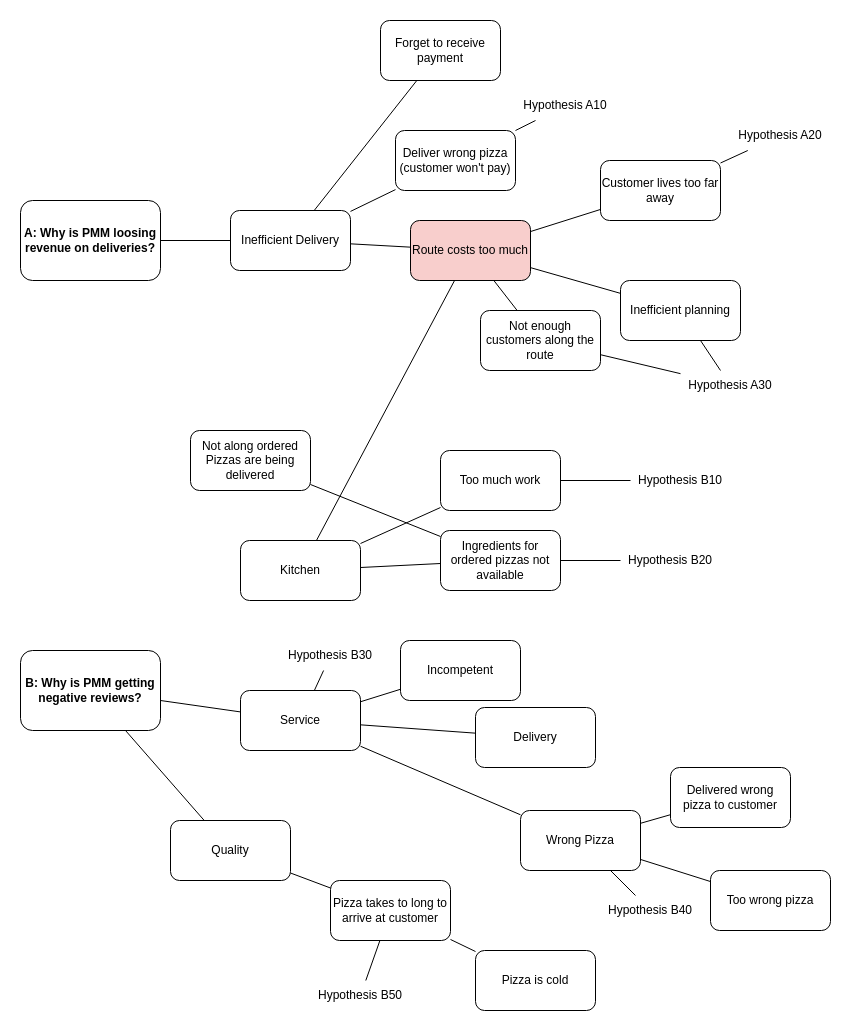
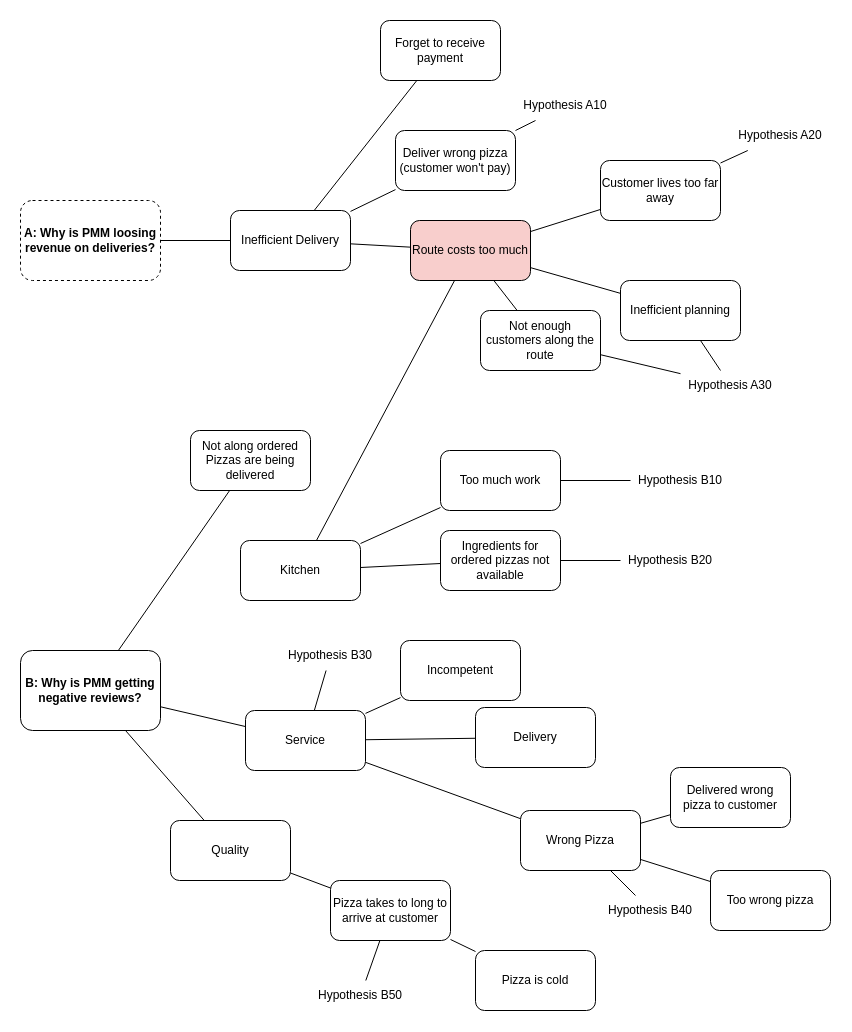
  <mxCell id="0" />
  <mxCell id="1" parent="0" />
  <mxCell id="2" value="Inefficient Delivery" style="rounded=1;whiteSpace=wrap;html=1;" parent="1" vertex="1"><mxGeometry x="230" y="210" width="120" height="60" as="geometry" /></mxCell>
- <mxCell id="3" value="&lt;b&gt;A: Why is PMM loosing revenue on deliveries?&lt;/b&gt;" style="rounded=1;whiteSpace=wrap;html=1;" parent="1" vertex="1"><mxGeometry x="20" y="200" width="140" height="80" as="geometry" /></mxCell>
+ <mxCell id="3" value="&lt;b&gt;A: Why is PMM loosing revenue on deliveries?&lt;/b&gt;" style="rounded=1;whiteSpace=wrap;html=1;dashed=1;" parent="1" vertex="1"><mxGeometry x="20" y="200" width="140" height="80" as="geometry" /></mxCell>
  <mxCell id="4" value="Deliver wrong pizza (customer won't pay)" style="rounded=1;whiteSpace=wrap;html=1;" parent="1" vertex="1"><mxGeometry x="395" y="130" width="120" height="60" as="geometry" /></mxCell>
  <mxCell id="5" value="" style="endArrow=none;html=1;rounded=0;" parent="1" source="2" target="4" edge="1"><mxGeometry width="50" height="50" relative="1" as="geometry"><mxPoint x="346.364" y="220" as="sourcePoint" /><mxPoint x="423.636" y="170" as="targetPoint" /></mxGeometry></mxCell>
  <mxCell id="6" value="" style="endArrow=none;html=1;rounded=0;" parent="1" source="2" target="3" edge="1"><mxGeometry width="50" height="50" relative="1" as="geometry"><mxPoint x="127.308" y="290" as="sourcePoint" /><mxPoint x="242.692" y="490" as="targetPoint" /></mxGeometry></mxCell>
  <mxCell id="7" value="&lt;b&gt;B: Why is PMM getting negative reviews?&lt;/b&gt;" style="rounded=1;whiteSpace=wrap;html=1;" parent="1" vertex="1"><mxGeometry x="20" y="650" width="140" height="80" as="geometry" /></mxCell>
  <mxCell id="8" value="Kitchen" style="rounded=1;whiteSpace=wrap;html=1;" parent="1" vertex="1"><mxGeometry x="240" y="540" width="120" height="60" as="geometry" /></mxCell>
  <mxCell id="9" value="" style="endArrow=none;html=1;rounded=0;" parent="1" source="8" target="33" edge="1"><mxGeometry width="50" height="50" relative="1" as="geometry"><mxPoint x="193" y="1500" as="sourcePoint" /><mxPoint x="130" y="1533.158" as="targetPoint" /></mxGeometry></mxCell>
- <mxCell id="10" value="Service" style="rounded=1;whiteSpace=wrap;html=1;" parent="1" vertex="1"><mxGeometry x="240" y="690" width="120" height="60" as="geometry" /></mxCell>
+ <mxCell id="10" value="Service" style="rounded=1;whiteSpace=wrap;html=1;" parent="1" vertex="1"><mxGeometry x="245" y="710" width="120" height="60" as="geometry" /></mxCell>
  <mxCell id="11" value="" style="endArrow=none;html=1;rounded=0;" parent="1" source="10" target="7" edge="1"><mxGeometry width="50" height="50" relative="1" as="geometry"><mxPoint x="257.5" y="610" as="sourcePoint" /><mxPoint x="170" y="660" as="targetPoint" /></mxGeometry></mxCell>
  <mxCell id="12" value="Delivery" style="rounded=1;whiteSpace=wrap;html=1;" parent="1" vertex="1"><mxGeometry x="475" y="707" width="120" height="60" as="geometry" /></mxCell>
  <mxCell id="13" value="" style="endArrow=none;html=1;rounded=0;" parent="1" source="12" target="10" edge="1"><mxGeometry width="50" height="50" relative="1" as="geometry"><mxPoint x="250" y="721.429" as="sourcePoint" /><mxPoint x="170" y="710" as="targetPoint" /></mxGeometry></mxCell>
  <mxCell id="14" value="Incompetent" style="rounded=1;whiteSpace=wrap;html=1;" parent="1" vertex="1"><mxGeometry x="400" y="640" width="120" height="60" as="geometry" /></mxCell>
  <mxCell id="15" value="" style="endArrow=none;html=1;rounded=0;" parent="1" source="14" target="10" edge="1"><mxGeometry width="50" height="50" relative="1" as="geometry"><mxPoint x="250" y="721.429" as="sourcePoint" /><mxPoint x="170" y="710" as="targetPoint" /></mxGeometry></mxCell>
  <mxCell id="16" value="Ingredients for ordered pizzas not available" style="rounded=1;whiteSpace=wrap;html=1;" parent="1" vertex="1"><mxGeometry x="440" y="530" width="120" height="60" as="geometry" /></mxCell>
  <mxCell id="17" value="Too much work" style="rounded=1;whiteSpace=wrap;html=1;" parent="1" vertex="1"><mxGeometry x="440" y="450" width="120" height="60" as="geometry" /></mxCell>
  <mxCell id="18" value="" style="endArrow=none;html=1;rounded=0;" parent="1" source="16" target="8" edge="1"><mxGeometry width="50" height="50" relative="1" as="geometry"><mxPoint x="257.5" y="610" as="sourcePoint" /><mxPoint x="170" y="660" as="targetPoint" /></mxGeometry></mxCell>
  <mxCell id="19" value="" style="endArrow=none;html=1;rounded=0;" parent="1" source="17" target="8" edge="1"><mxGeometry width="50" height="50" relative="1" as="geometry"><mxPoint x="450" y="573" as="sourcePoint" /><mxPoint x="370" y="577" as="targetPoint" /></mxGeometry></mxCell>
  <mxCell id="20" value="Pizza takes to long to arrive at customer" style="rounded=1;whiteSpace=wrap;html=1;" parent="1" vertex="1"><mxGeometry x="330" y="880" width="120" height="60" as="geometry" /></mxCell>
  <mxCell id="21" value="" style="endArrow=none;html=1;rounded=0;" parent="1" source="20" target="22" edge="1"><mxGeometry width="50" height="50" relative="1" as="geometry"><mxPoint x="250" y="721.429" as="sourcePoint" /><mxPoint x="170" y="710" as="targetPoint" /></mxGeometry></mxCell>
  <mxCell id="22" value="Quality" style="rounded=1;whiteSpace=wrap;html=1;" parent="1" vertex="1"><mxGeometry x="170" y="820" width="120" height="60" as="geometry" /></mxCell>
  <mxCell id="23" value="" style="endArrow=none;html=1;rounded=0;" parent="1" source="22" target="7" edge="1"><mxGeometry width="50" height="50" relative="1" as="geometry"><mxPoint x="250" y="721.429" as="sourcePoint" /><mxPoint x="170" y="710" as="targetPoint" /></mxGeometry></mxCell>
  <mxCell id="24" value="Pizza is cold" style="rounded=1;whiteSpace=wrap;html=1;" parent="1" vertex="1"><mxGeometry x="475" y="950" width="120" height="60" as="geometry" /></mxCell>
  <mxCell id="25" value="" style="endArrow=none;html=1;rounded=0;" parent="1" source="24" target="20" edge="1"><mxGeometry width="50" height="50" relative="1" as="geometry"><mxPoint x="213.75" y="830" as="sourcePoint" /><mxPoint x="135" y="740" as="targetPoint" /></mxGeometry></mxCell>
  <mxCell id="26" value="Wrong Pizza" style="rounded=1;whiteSpace=wrap;html=1;" parent="1" vertex="1"><mxGeometry x="520" y="810" width="120" height="60" as="geometry" /></mxCell>
  <mxCell id="27" value="" style="endArrow=none;html=1;rounded=0;" parent="1" source="26" target="10" edge="1"><mxGeometry width="50" height="50" relative="1" as="geometry"><mxPoint x="250" y="721.429" as="sourcePoint" /><mxPoint x="170" y="710" as="targetPoint" /></mxGeometry></mxCell>
  <mxCell id="28" value="Delivered wrong pizza to customer" style="rounded=1;whiteSpace=wrap;html=1;" parent="1" vertex="1"><mxGeometry x="670" y="767" width="120" height="60" as="geometry" /></mxCell>
  <mxCell id="29" value="" style="endArrow=none;html=1;rounded=0;" parent="1" source="28" target="26" edge="1"><mxGeometry width="50" height="50" relative="1" as="geometry"><mxPoint x="530" y="824.286" as="sourcePoint" /><mxPoint x="370" y="755.714" as="targetPoint" /></mxGeometry></mxCell>
  <mxCell id="30" value="Too wrong pizza" style="rounded=1;whiteSpace=wrap;html=1;" parent="1" vertex="1"><mxGeometry x="710" y="870" width="120" height="60" as="geometry" /></mxCell>
  <mxCell id="31" value="" style="endArrow=none;html=1;rounded=0;" parent="1" source="30" target="26" edge="1"><mxGeometry width="50" height="50" relative="1" as="geometry"><mxPoint x="530" y="824.286" as="sourcePoint" /><mxPoint x="370" y="755.714" as="targetPoint" /></mxGeometry></mxCell>
  <mxCell id="32" value="" style="endArrow=none;html=1;rounded=0;" parent="1" source="2" target="33" edge="1"><mxGeometry width="50" height="50" relative="1" as="geometry"><mxPoint x="243" y="280" as="sourcePoint" /><mxPoint x="403.333" y="300" as="targetPoint" /></mxGeometry></mxCell>
  <mxCell id="33" value="Route costs too much" style="rounded=1;whiteSpace=wrap;html=1;fillColor=#f8cecc;" parent="1" vertex="1"><mxGeometry x="410" y="220" width="120" height="60" as="geometry" /></mxCell>
  <mxCell id="34" value="Inefficient planning" style="rounded=1;whiteSpace=wrap;html=1;" parent="1" vertex="1"><mxGeometry x="620" y="280" width="120" height="60" as="geometry" /></mxCell>
  <mxCell id="35" value="" style="endArrow=none;html=1;rounded=0;" parent="1" source="33" target="34" edge="1"><mxGeometry width="50" height="50" relative="1" as="geometry"><mxPoint x="350" y="205.263" as="sourcePoint" /><mxPoint x="420" y="234.737" as="targetPoint" /></mxGeometry></mxCell>
  <mxCell id="36" value="Customer lives too far away" style="rounded=1;whiteSpace=wrap;html=1;" parent="1" vertex="1"><mxGeometry x="600" y="160" width="120" height="60" as="geometry" /></mxCell>
  <mxCell id="37" value="" style="endArrow=none;html=1;rounded=0;" parent="1" source="33" target="36" edge="1"><mxGeometry width="50" height="50" relative="1" as="geometry"><mxPoint x="540" y="245.714" as="sourcePoint" /><mxPoint x="630" y="224.286" as="targetPoint" /></mxGeometry></mxCell>
  <mxCell id="38" value="Not enough customers along the route" style="rounded=1;whiteSpace=wrap;html=1;" parent="1" vertex="1"><mxGeometry x="480" y="310" width="120" height="60" as="geometry" /></mxCell>
  <mxCell id="39" value="" style="endArrow=none;html=1;rounded=0;" parent="1" source="33" target="38" edge="1"><mxGeometry width="50" height="50" relative="1" as="geometry"><mxPoint x="540" y="280" as="sourcePoint" /><mxPoint x="630" y="310" as="targetPoint" /></mxGeometry></mxCell>
  <mxCell id="40" value="Hypothesis A10" style="text;html=1;strokeColor=none;fillColor=none;align=center;verticalAlign=middle;whiteSpace=wrap;rounded=0;" parent="1" vertex="1"><mxGeometry x="515" y="90" width="100" height="30" as="geometry" /></mxCell>
  <mxCell id="41" value="Hypothesis A20" style="text;html=1;strokeColor=none;fillColor=none;align=center;verticalAlign=middle;whiteSpace=wrap;rounded=0;" parent="1" vertex="1"><mxGeometry x="730" y="120" width="100" height="30" as="geometry" /></mxCell>
  <mxCell id="42" value="Hypothesis A30" style="text;html=1;strokeColor=none;fillColor=none;align=center;verticalAlign=middle;whiteSpace=wrap;rounded=0;" parent="1" vertex="1"><mxGeometry x="680" y="370" width="100" height="30" as="geometry" /></mxCell>
  <mxCell id="43" value="" style="endArrow=none;html=1;rounded=0;" parent="1" source="36" target="41" edge="1"><mxGeometry width="50" height="50" relative="1" as="geometry"><mxPoint x="540" y="241.053" as="sourcePoint" /><mxPoint x="610" y="218.947" as="targetPoint" /></mxGeometry></mxCell>
  <mxCell id="44" value="" style="endArrow=none;html=1;rounded=0;" parent="1" source="42" target="34" edge="1"><mxGeometry width="50" height="50" relative="1" as="geometry"><mxPoint x="730" y="172.5" as="sourcePoint" /><mxPoint x="757.273" y="160" as="targetPoint" /></mxGeometry></mxCell>
  <mxCell id="45" value="" style="endArrow=none;html=1;rounded=0;" parent="1" source="42" target="38" edge="1"><mxGeometry width="50" height="50" relative="1" as="geometry"><mxPoint x="698" y="380" as="sourcePoint" /><mxPoint x="694" y="350" as="targetPoint" /></mxGeometry></mxCell>
  <mxCell id="46" value="" style="endArrow=none;html=1;rounded=0;" parent="1" source="4" target="40" edge="1"><mxGeometry width="50" height="50" relative="1" as="geometry"><mxPoint x="708" y="390" as="sourcePoint" /><mxPoint x="704" y="360" as="targetPoint" /></mxGeometry></mxCell>
  <mxCell id="47" value="Hypothesis B10" style="text;html=1;strokeColor=none;fillColor=none;align=center;verticalAlign=middle;whiteSpace=wrap;rounded=0;" parent="1" vertex="1"><mxGeometry x="630" y="465" width="100" height="30" as="geometry" /></mxCell>
  <mxCell id="48" value="Hypothesis B20" style="text;html=1;strokeColor=none;fillColor=none;align=center;verticalAlign=middle;whiteSpace=wrap;rounded=0;" parent="1" vertex="1"><mxGeometry x="620" y="545" width="100" height="30" as="geometry" /></mxCell>
  <mxCell id="49" value="" style="endArrow=none;html=1;rounded=0;" parent="1" source="47" target="17" edge="1"><mxGeometry width="50" height="50" relative="1" as="geometry"><mxPoint x="450" y="517" as="sourcePoint" /><mxPoint x="370" y="553" as="targetPoint" /></mxGeometry></mxCell>
  <mxCell id="50" value="" style="endArrow=none;html=1;rounded=0;" parent="1" source="48" target="16" edge="1"><mxGeometry width="50" height="50" relative="1" as="geometry"><mxPoint x="640" y="490" as="sourcePoint" /><mxPoint x="570" y="490" as="targetPoint" /></mxGeometry></mxCell>
  <mxCell id="51" value="Hypothesis B30" style="text;html=1;strokeColor=none;fillColor=none;align=center;verticalAlign=middle;whiteSpace=wrap;rounded=0;" parent="1" vertex="1"><mxGeometry x="280" y="640" width="100" height="30" as="geometry" /></mxCell>
  <mxCell id="52" value="" style="endArrow=none;html=1;rounded=0;" parent="1" source="51" target="10" edge="1"><mxGeometry width="50" height="50" relative="1" as="geometry"><mxPoint x="410" y="698.75" as="sourcePoint" /><mxPoint x="370" y="711.25" as="targetPoint" /></mxGeometry></mxCell>
  <mxCell id="53" value="Hypothesis B40" style="text;html=1;strokeColor=none;fillColor=none;align=center;verticalAlign=middle;whiteSpace=wrap;rounded=0;" parent="1" vertex="1"><mxGeometry x="600" y="895" width="100" height="30" as="geometry" /></mxCell>
  <mxCell id="54" value="" style="endArrow=none;html=1;rounded=0;" parent="1" source="53" target="26" edge="1"><mxGeometry width="50" height="50" relative="1" as="geometry"><mxPoint x="530" y="824.286" as="sourcePoint" /><mxPoint x="370" y="755.714" as="targetPoint" /></mxGeometry></mxCell>
  <mxCell id="55" value="Hypothesis B50" style="text;html=1;strokeColor=none;fillColor=none;align=center;verticalAlign=middle;whiteSpace=wrap;rounded=0;" parent="1" vertex="1"><mxGeometry x="310" y="980" width="100" height="30" as="geometry" /></mxCell>
  <mxCell id="56" value="" style="endArrow=none;html=1;rounded=0;" parent="1" source="20" target="55" edge="1"><mxGeometry width="50" height="50" relative="1" as="geometry"><mxPoint x="213.75" y="830" as="sourcePoint" /><mxPoint x="135" y="740" as="targetPoint" /></mxGeometry></mxCell>
  <mxCell id="57" value="Forget to receive payment" style="rounded=1;whiteSpace=wrap;html=1;" parent="1" vertex="1"><mxGeometry x="380" y="20" width="120" height="60" as="geometry" /></mxCell>
  <mxCell id="58" value="" style="endArrow=none;html=1;rounded=0;" parent="1" source="2" target="57" edge="1"><mxGeometry width="50" height="50" relative="1" as="geometry"><mxPoint x="360" y="220.909" as="sourcePoint" /><mxPoint x="405" y="199.091" as="targetPoint" /></mxGeometry></mxCell>
  <mxCell id="59" value="Not along ordered Pizzas are being delivered" style="rounded=1;whiteSpace=wrap;html=1;" vertex="1" parent="1"><mxGeometry x="190" y="430" width="120" height="60" as="geometry" /></mxCell>
- <mxCell id="60" value="" style="endArrow=none;html=1;rounded=0;" edge="1" parent="1" source="59" target="16"><mxGeometry width="50" height="50" relative="1" as="geometry"><mxPoint x="257.5" y="610" as="sourcePoint" /><mxPoint x="170" y="660" as="targetPoint" /></mxGeometry></mxCell>
+ <mxCell id="60" value="" style="endArrow=none;html=1;rounded=0;" edge="1" parent="1" source="59" target="7"><mxGeometry width="50" height="50" relative="1" as="geometry"><mxPoint x="257.5" y="610" as="sourcePoint" /><mxPoint x="170" y="660" as="targetPoint" /></mxGeometry></mxCell>
